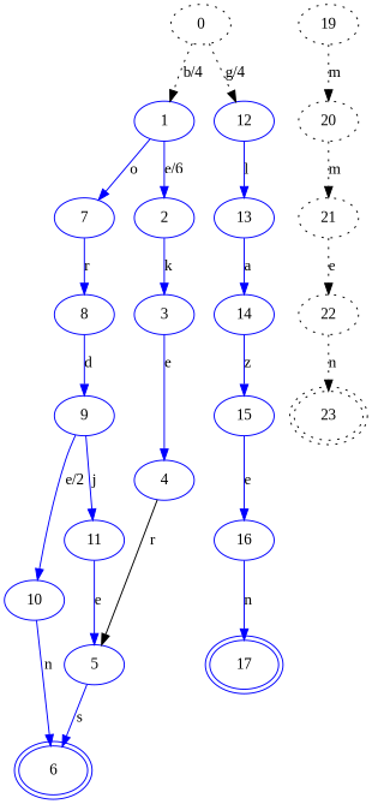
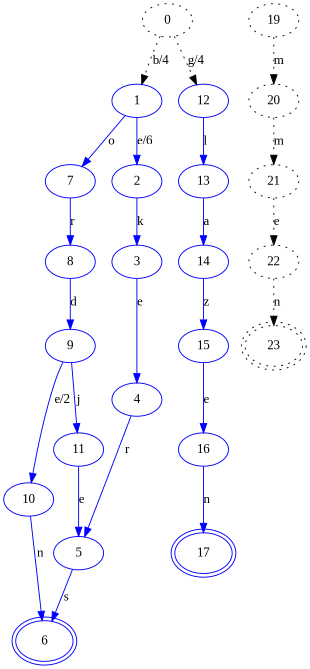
  digraph {
    fontname="Liberation Serif"
    labeljust=l
    labelloc=l
    rankdir=TB
    node [fontname="Liberation Serif" color=blue]
    edge [fontname="Liberation Serif" color=blue]
    0 [style=dotted color=""]
    1
    12
    2
    7
    13
    3
    8
    4
    5
    6 [peripheries=2]
    9
    10
    11
    14
    15
    16
    17 [peripheries=2]
    19 [style=dotted color=""]
    20 [style=dotted color=""]
    21 [style=dotted color=""]
    22 [style=dotted color=""]
    23 [peripheries=2 style=dotted color=""]
    0 -> 1 [label="b/4" style=dotted color=""]
    0 -> 12 [label="g/4" style=dotted color=""]
    1 -> 2 [label="e/6"]
    1 -> 7 [label=o]
    12 -> 13 [label=l]
    2 -> 3 [label=k]
    7 -> 8 [label=r]
    13 -> 14 [label=a]
    3 -> 4 [label=e]
    8 -> 9 [label=d]
-   4 -> 5 [color=black label=r]
+   4 -> 5 [label=r]
    5 -> 6 [label=s]
    9 -> 10 [label="e/2"]
    9 -> 11 [label=j]
    10 -> 6 [label=n]
    11 -> 5 [label=e]
    14 -> 15 [label=z]
    15 -> 16 [label=e]
    16 -> 17 [label=n]
    19 -> 20 [label=m style=dotted color=""]
    20 -> 21 [label=m style=dotted color=""]
    21 -> 22 [label=e style=dotted color=""]
    22 -> 23 [label=n style=dotted color=""]
  }
